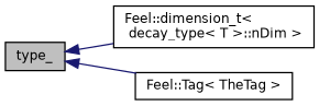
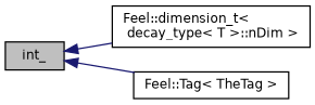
  digraph {
    rankdir=LR
    node [color=black fillcolor=white fontname=Helvetica fontsize=10 shape=record style=filled]
    edge [color=midnightblue dir=back fontname=Helvetica fontsize=10 labelfontname=Helvetica labelfontsize=10 style=solid]
-   n1 [fillcolor=grey75 fontcolor=black height=0.2 label=type_ width=0.4]
+   n1 [fillcolor=grey75 fontcolor=black height=0.2 label=int_ width=0.4]
    n2 [height=0.2 label="Feel::dimension_t\<\l decay_type\< T \>::nDim \>" width=0.4]
    n3 [height=0.2 label="Feel::Tag\< TheTag \>" width=0.4]
    n1 -> n2
    n1 -> n3
  }
